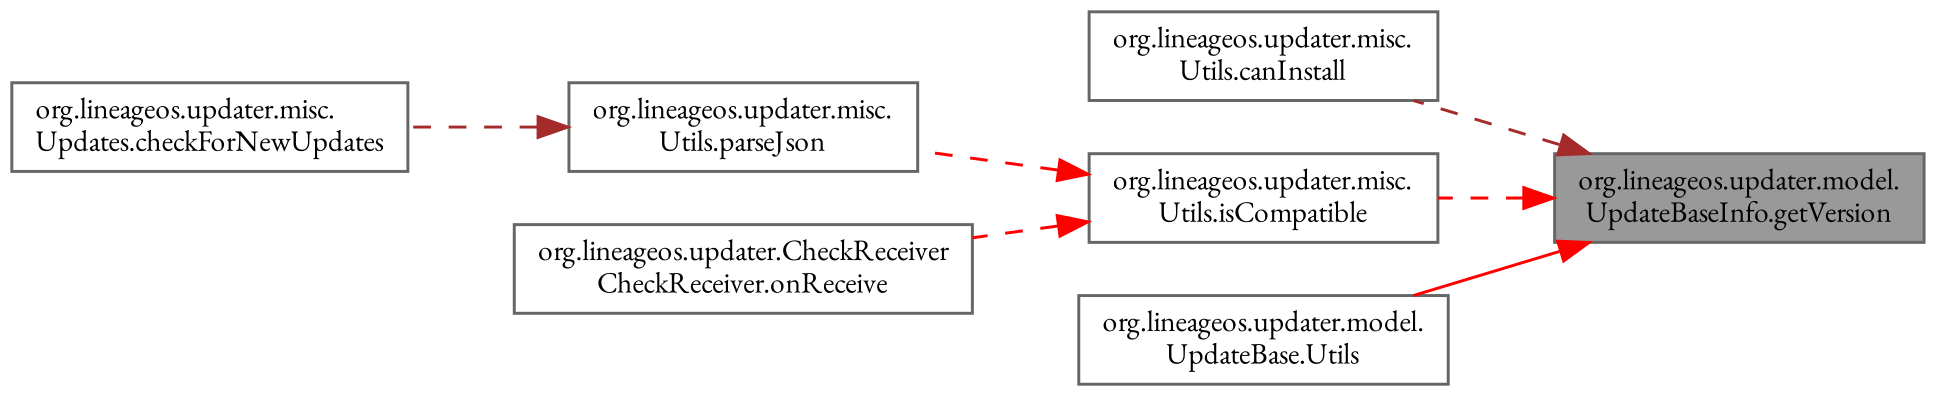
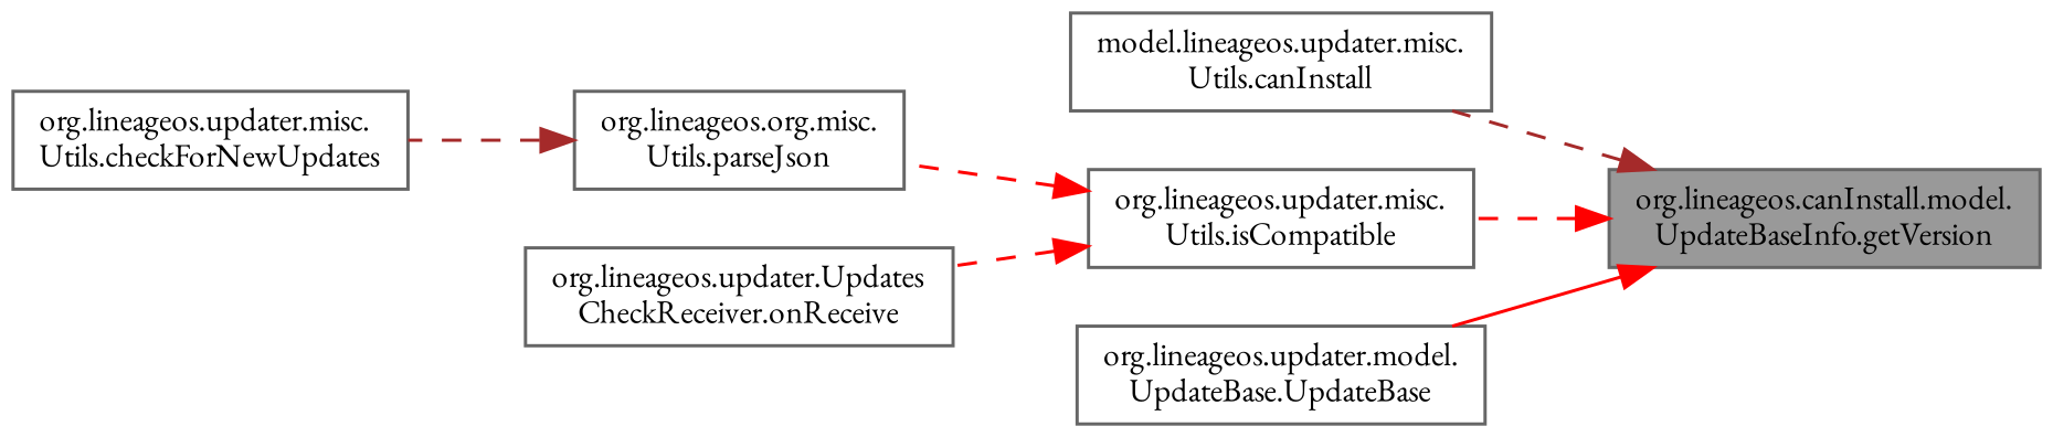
  digraph {
    fontname="EB Garamond"
    rankdir=RL
    node [color=grey40 fillcolor=white fontname="EB Garamond" fontsize=10 shape=box style=filled]
    edge [color=red dir=back fontname="EB Garamond" fontsize=10 labelfontname=Helvetica labelfontsize=10 style=dashed]
-   n1 [color=gray40 fillcolor=grey60 fontcolor=black height=0.2 label="org.lineageos.updater.model.\lUpdateBaseInfo.getVersion" width=0.4]
-   n2 [height=0.2 label="org.lineageos.updater.misc.\lUtils.canInstall" width=0.4]
+   n1 [color=gray40 fillcolor=grey60 fontcolor=black height=0.2 label="org.lineageos.canInstall.model.\lUpdateBaseInfo.getVersion" width=0.4]
+   n2 [height=0.2 label="model.lineageos.updater.misc.\lUtils.canInstall" width=0.4]
    n3 [height=0.2 label="org.lineageos.updater.misc.\lUtils.isCompatible" width=0.4]
-   n4 [height=0.2 label="org.lineageos.updater.model.\lUpdateBase.Utils" width=0.4]
-   n5 [height=0.2 label="org.lineageos.updater.misc.\lUtils.parseJson" width=0.4]
-   n6 [height=0.2 label="org.lineageos.updater.CheckReceiver\lCheckReceiver.onReceive" width=0.4]
-   n7 [height=0.2 label="org.lineageos.updater.misc.\lUpdates.checkForNewUpdates" width=0.4]
+   n4 [height=0.2 label="org.lineageos.updater.model.\lUpdateBase.UpdateBase" width=0.4]
+   n5 [height=0.2 label="org.lineageos.org.misc.\lUtils.parseJson" width=0.4]
+   n6 [height=0.2 label="org.lineageos.updater.Updates\lCheckReceiver.onReceive" width=0.4]
+   n7 [height=0.2 label="org.lineageos.updater.misc.\lUtils.checkForNewUpdates" width=0.4]
    n1 -> n2 [color=brown]
    n1 -> n3
    n1 -> n4 [style=solid]
    n3 -> n5
    n3 -> n6
    n5 -> n7 [color=brown]
  }
